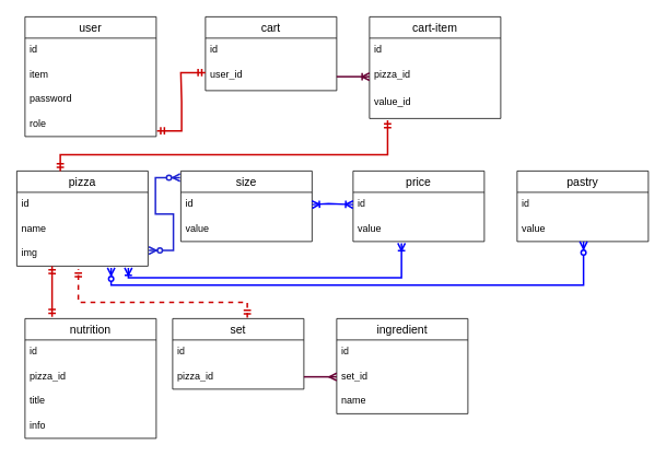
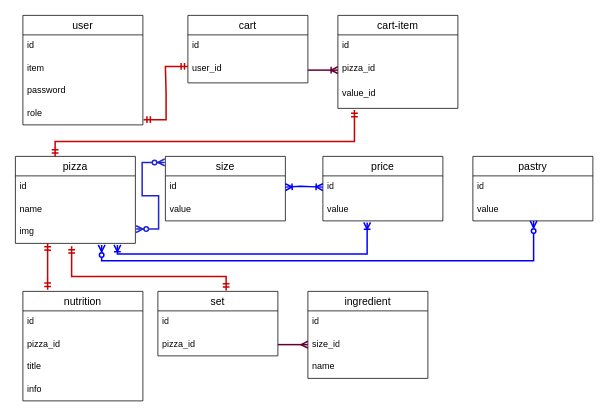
  <mxCell id="0" />
  <mxCell id="1" parent="0" />
  <mxCell id="2" value="user" style="swimlane;fontStyle=0;childLayout=stackLayout;horizontal=1;startSize=26;horizontalStack=0;resizeParent=1;resizeParentMax=0;resizeLast=0;collapsible=1;marginBottom=0;align=center;fontSize=14;" vertex="1" parent="1"><mxGeometry x="30" y="20" width="160" height="146" as="geometry" /></mxCell>
  <mxCell id="3" value="id&lt;span style=&quot;white-space: pre;&quot;&gt; &lt;/span&gt;&lt;br&gt;&lt;br&gt;&lt;br&gt;" style="text;strokeColor=none;fillColor=none;spacingLeft=4;spacingRight=4;overflow=hidden;rotatable=0;points=[[0,0.5],[1,0.5]];portConstraint=eastwest;fontSize=12;whiteSpace=wrap;html=1;" vertex="1" parent="2"><mxGeometry y="26" width="160" height="30" as="geometry" /></mxCell>
  <mxCell id="4" value="item" style="text;strokeColor=none;fillColor=none;spacingLeft=4;spacingRight=4;overflow=hidden;rotatable=0;points=[[0,0.5],[1,0.5]];portConstraint=eastwest;fontSize=12;whiteSpace=wrap;html=1;" vertex="1" parent="2"><mxGeometry y="56" width="160" height="30" as="geometry" /></mxCell>
  <mxCell id="5" value="password&lt;br&gt;" style="text;strokeColor=none;fillColor=none;spacingLeft=4;spacingRight=4;overflow=hidden;rotatable=0;points=[[0,0.5],[1,0.5]];portConstraint=eastwest;fontSize=12;whiteSpace=wrap;html=1;" vertex="1" parent="2"><mxGeometry y="86" width="160" height="30" as="geometry" /></mxCell>
  <mxCell id="6" value="role&lt;br&gt;" style="text;strokeColor=none;fillColor=none;spacingLeft=4;spacingRight=4;overflow=hidden;rotatable=0;points=[[0,0.5],[1,0.5]];portConstraint=eastwest;fontSize=12;whiteSpace=wrap;html=1;" vertex="1" parent="2"><mxGeometry y="116" width="160" height="30" as="geometry" /></mxCell>
  <mxCell id="7" value="cart" style="swimlane;fontStyle=0;childLayout=stackLayout;horizontal=1;startSize=26;horizontalStack=0;resizeParent=1;resizeParentMax=0;resizeLast=0;collapsible=1;marginBottom=0;align=center;fontSize=14;" vertex="1" parent="1"><mxGeometry x="250" y="20" width="160" height="90" as="geometry" /></mxCell>
  <mxCell id="8" value="id&lt;span style=&quot;white-space: pre;&quot;&gt; &lt;/span&gt;&lt;br&gt;&lt;br&gt;&lt;br&gt;" style="text;strokeColor=none;fillColor=none;spacingLeft=4;spacingRight=4;overflow=hidden;rotatable=0;points=[[0,0.5],[1,0.5]];portConstraint=eastwest;fontSize=12;whiteSpace=wrap;html=1;" vertex="1" parent="7"><mxGeometry y="26" width="160" height="30" as="geometry" /></mxCell>
  <mxCell id="9" value="user_id" style="text;strokeColor=none;fillColor=none;spacingLeft=4;spacingRight=4;overflow=hidden;rotatable=0;points=[[0,0.5],[1,0.5]];portConstraint=eastwest;fontSize=12;whiteSpace=wrap;html=1;" vertex="1" parent="7"><mxGeometry y="56" width="160" height="34" as="geometry" /></mxCell>
  <mxCell id="10" value="" style="edgeStyle=entityRelationEdgeStyle;fontSize=12;html=1;endArrow=ERmandOne;startArrow=ERmandOne;rounded=0;exitX=1.006;exitY=0.767;exitDx=0;exitDy=0;exitPerimeter=0;strokeColor=#CC0000;strokeWidth=2;" edge="1" parent="1" source="6"><mxGeometry width="100" height="100" relative="1" as="geometry"><mxPoint x="280" y="188" as="sourcePoint" /><mxPoint x="250" y="88" as="targetPoint" /></mxGeometry></mxCell>
  <mxCell id="11" value="pizza" style="swimlane;fontStyle=0;childLayout=stackLayout;horizontal=1;startSize=26;horizontalStack=0;resizeParent=1;resizeParentMax=0;resizeLast=0;collapsible=1;marginBottom=0;align=center;fontSize=14;" vertex="1" parent="1"><mxGeometry y="208" width="160" height="116" as="geometry" x="20" /></mxCell>
  <mxCell id="12" value="id" style="text;strokeColor=none;fillColor=none;spacingLeft=4;spacingRight=4;overflow=hidden;rotatable=0;points=[[0,0.5],[1,0.5]];portConstraint=eastwest;fontSize=12;whiteSpace=wrap;html=1;" vertex="1" parent="11"><mxGeometry y="26" width="160" height="30" as="geometry" /></mxCell>
  <mxCell id="13" value="name" style="text;strokeColor=none;fillColor=none;spacingLeft=4;spacingRight=4;overflow=hidden;rotatable=0;points=[[0,0.5],[1,0.5]];portConstraint=eastwest;fontSize=12;whiteSpace=wrap;html=1;" vertex="1" parent="11"><mxGeometry y="56" width="160" height="30" as="geometry" /></mxCell>
  <mxCell id="14" value="img" style="text;strokeColor=none;fillColor=none;spacingLeft=4;spacingRight=4;overflow=hidden;rotatable=0;points=[[0,0.5],[1,0.5]];portConstraint=eastwest;fontSize=12;whiteSpace=wrap;html=1;" vertex="1" parent="11"><mxGeometry y="86" width="160" height="30" as="geometry" /></mxCell>
  <mxCell id="15" value="size" style="swimlane;fontStyle=0;childLayout=stackLayout;horizontal=1;startSize=26;horizontalStack=0;resizeParent=1;resizeParentMax=0;resizeLast=0;collapsible=1;marginBottom=0;align=center;fontSize=14;" vertex="1" parent="1"><mxGeometry x="220" y="208" width="160" height="86" as="geometry" /></mxCell>
  <mxCell id="16" value="id" style="text;strokeColor=none;fillColor=none;spacingLeft=4;spacingRight=4;overflow=hidden;rotatable=0;points=[[0,0.5],[1,0.5]];portConstraint=eastwest;fontSize=12;whiteSpace=wrap;html=1;" vertex="1" parent="15"><mxGeometry y="26" width="160" height="30" as="geometry" /></mxCell>
  <mxCell id="17" value="value" style="text;strokeColor=none;fillColor=none;spacingLeft=4;spacingRight=4;overflow=hidden;rotatable=0;points=[[0,0.5],[1,0.5]];portConstraint=eastwest;fontSize=12;whiteSpace=wrap;html=1;" vertex="1" parent="15"><mxGeometry y="56" width="160" height="30" as="geometry" /></mxCell>
  <mxCell id="18" value="pastry" style="swimlane;fontStyle=0;childLayout=stackLayout;horizontal=1;startSize=26;horizontalStack=0;resizeParent=1;resizeParentMax=0;resizeLast=0;collapsible=1;marginBottom=0;align=center;fontSize=14;" vertex="1" parent="1"><mxGeometry x="630" y="208" width="160" height="86" as="geometry" /></mxCell>
  <mxCell id="19" value="id" style="text;strokeColor=none;fillColor=none;spacingLeft=4;spacingRight=4;overflow=hidden;rotatable=0;points=[[0,0.5],[1,0.5]];portConstraint=eastwest;fontSize=12;whiteSpace=wrap;html=1;" vertex="1" parent="18"><mxGeometry y="26" width="160" height="30" as="geometry" /></mxCell>
  <mxCell id="20" value="value" style="text;strokeColor=none;fillColor=none;spacingLeft=4;spacingRight=4;overflow=hidden;rotatable=0;points=[[0,0.5],[1,0.5]];portConstraint=eastwest;fontSize=12;whiteSpace=wrap;html=1;" vertex="1" parent="18"><mxGeometry y="56" width="160" height="30" as="geometry" /></mxCell>
  <mxCell id="21" value="" style="edgeStyle=orthogonalEdgeStyle;fontSize=12;html=1;endArrow=ERzeroToMany;endFill=1;startArrow=ERzeroToMany;rounded=0;entryX=0.506;entryY=1;entryDx=0;entryDy=0;entryPerimeter=0;strokeColor=#0000FF;exitX=0.719;exitY=1.067;exitDx=0;exitDy=0;exitPerimeter=0;strokeWidth=2;" edge="1" parent="1" source="14" target="20"><mxGeometry width="100" height="100" relative="1" as="geometry"><mxPoint x="90" y="347" as="sourcePoint" /><mxPoint x="491" y="328" as="targetPoint" /><Array as="points"><mxPoint x="135" y="347" /><mxPoint x="711" y="347" /></Array></mxGeometry></mxCell>
  <mxCell id="22" value="" style="edgeStyle=entityRelationEdgeStyle;fontSize=12;html=1;endArrow=ERzeroToMany;endFill=1;startArrow=ERzeroToMany;rounded=0;exitX=1.006;exitY=0.233;exitDx=0;exitDy=0;exitPerimeter=0;strokeColor=#1F25D1;entryX=-0.006;entryY=0.093;entryDx=0;entryDy=0;entryPerimeter=0;strokeWidth=2;" edge="1" parent="1" target="15"><mxGeometry width="100" height="100" relative="1" as="geometry"><mxPoint x="180.96" y="304.99" as="sourcePoint" /><mxPoint x="211" y="218" as="targetPoint" /></mxGeometry></mxCell>
  <mxCell id="23" value="&lt;br&gt;" style="edgeLabel;html=1;align=center;verticalAlign=middle;resizable=0;points=[];" vertex="1" connectable="0" parent="22"><mxGeometry x="0.865" y="-1" relative="1" as="geometry"><mxPoint as="offset" /></mxGeometry></mxCell>
  <mxCell id="24" value="price" style="swimlane;fontStyle=0;childLayout=stackLayout;horizontal=1;startSize=26;horizontalStack=0;resizeParent=1;resizeParentMax=0;resizeLast=0;collapsible=1;marginBottom=0;align=center;fontSize=14;" vertex="1" parent="1"><mxGeometry x="430" y="208" width="160" height="86" as="geometry" /></mxCell>
  <mxCell id="25" value="id" style="text;strokeColor=none;fillColor=none;spacingLeft=4;spacingRight=4;overflow=hidden;rotatable=0;points=[[0,0.5],[1,0.5]];portConstraint=eastwest;fontSize=12;whiteSpace=wrap;html=1;" vertex="1" parent="24"><mxGeometry y="26" width="160" height="30" as="geometry" /></mxCell>
  <mxCell id="26" value="value" style="text;strokeColor=none;fillColor=none;spacingLeft=4;spacingRight=4;overflow=hidden;rotatable=0;points=[[0,0.5],[1,0.5]];portConstraint=eastwest;fontSize=12;whiteSpace=wrap;html=1;" vertex="1" parent="24"><mxGeometry y="56" width="160" height="30" as="geometry" /></mxCell>
  <mxCell id="27" value="" style="fontSize=12;html=1;endArrow=ERoneToMany;startArrow=ERoneToMany;rounded=0;entryX=0;entryY=0.5;entryDx=0;entryDy=0;strokeColor=#0000FF;exitX=1;exitY=0.5;exitDx=0;exitDy=0;strokeWidth=2;" edge="1" parent="1" source="16" target="25"><mxGeometry width="100" height="100" relative="1" as="geometry"><mxPoint x="380" y="278" as="sourcePoint" /><mxPoint x="430" y="228" as="targetPoint" /><Array as="points"><mxPoint x="400" y="248" /></Array></mxGeometry></mxCell>
  <mxCell id="28" value="&lt;br&gt;" style="edgeLabel;html=1;align=center;verticalAlign=middle;resizable=0;points=[];" vertex="1" connectable="0" parent="27"><mxGeometry x="0.08" relative="1" as="geometry"><mxPoint as="offset" /></mxGeometry></mxCell>
  <mxCell id="29" value="" style="edgeStyle=orthogonalEdgeStyle;fontSize=12;html=1;endArrow=ERoneToMany;startArrow=ERoneToMany;rounded=0;entryX=0.369;entryY=1.067;entryDx=0;entryDy=0;entryPerimeter=0;strokeColor=#0000FF;exitX=0.85;exitY=1.067;exitDx=0;exitDy=0;exitPerimeter=0;strokeWidth=2;" edge="1" parent="1" source="14" target="26"><mxGeometry width="100" height="100" relative="1" as="geometry"><mxPoint x="120" y="328" as="sourcePoint" /><mxPoint x="490" y="298" as="targetPoint" /><Array as="points"><mxPoint x="156" y="338" /><mxPoint x="489" y="338" /></Array></mxGeometry></mxCell>
  <mxCell id="30" value="nutrition" style="swimlane;fontStyle=0;childLayout=stackLayout;horizontal=1;startSize=26;horizontalStack=0;resizeParent=1;resizeParentMax=0;resizeLast=0;collapsible=1;marginBottom=0;align=center;fontSize=14;" vertex="1" parent="1"><mxGeometry x="30" y="388" width="160" height="146" as="geometry" /></mxCell>
  <mxCell id="31" value="id" style="text;strokeColor=none;fillColor=none;spacingLeft=4;spacingRight=4;overflow=hidden;rotatable=0;points=[[0,0.5],[1,0.5]];portConstraint=eastwest;fontSize=12;whiteSpace=wrap;html=1;" vertex="1" parent="30"><mxGeometry y="26" width="160" height="30" as="geometry" /></mxCell>
  <mxCell id="32" value="pizza_id" style="text;strokeColor=none;fillColor=none;spacingLeft=4;spacingRight=4;overflow=hidden;rotatable=0;points=[[0,0.5],[1,0.5]];portConstraint=eastwest;fontSize=12;whiteSpace=wrap;html=1;" vertex="1" parent="30"><mxGeometry y="56" width="160" height="30" as="geometry" /></mxCell>
  <mxCell id="33" value="title&lt;br&gt;&lt;br&gt;" style="text;strokeColor=none;fillColor=none;spacingLeft=4;spacingRight=4;overflow=hidden;rotatable=0;points=[[0,0.5],[1,0.5]];portConstraint=eastwest;fontSize=12;whiteSpace=wrap;html=1;" vertex="1" parent="30"><mxGeometry y="86" width="160" height="30" as="geometry" /></mxCell>
  <mxCell id="34" value="info" style="text;strokeColor=none;fillColor=none;spacingLeft=4;spacingRight=4;overflow=hidden;rotatable=0;points=[[0,0.5],[1,0.5]];portConstraint=eastwest;fontSize=12;whiteSpace=wrap;html=1;" vertex="1" parent="30"><mxGeometry y="116" width="160" height="30" as="geometry" /></mxCell>
  <mxCell id="35" value="cart-item" style="swimlane;fontStyle=0;childLayout=stackLayout;horizontal=1;startSize=26;horizontalStack=0;resizeParent=1;resizeParentMax=0;resizeLast=0;collapsible=1;marginBottom=0;align=center;fontSize=14;" vertex="1" parent="1"><mxGeometry x="450" y="20" width="160" height="124" as="geometry" /></mxCell>
  <mxCell id="36" value="id&lt;span style=&quot;white-space: pre;&quot;&gt; &lt;/span&gt;&lt;br&gt;&lt;br&gt;&lt;br&gt;" style="text;strokeColor=none;fillColor=none;spacingLeft=4;spacingRight=4;overflow=hidden;rotatable=0;points=[[0,0.5],[1,0.5]];portConstraint=eastwest;fontSize=12;whiteSpace=wrap;html=1;" vertex="1" parent="35"><mxGeometry y="26" width="160" height="30" as="geometry" /></mxCell>
  <mxCell id="37" value="pizza_id" style="text;strokeColor=none;fillColor=none;spacingLeft=4;spacingRight=4;overflow=hidden;rotatable=0;points=[[0,0.5],[1,0.5]];portConstraint=eastwest;fontSize=12;whiteSpace=wrap;html=1;" vertex="1" parent="35"><mxGeometry y="56" width="160" height="34" as="geometry" /></mxCell>
  <mxCell id="38" value="value_id" style="text;strokeColor=none;fillColor=none;spacingLeft=4;spacingRight=4;overflow=hidden;rotatable=0;points=[[0,0.5],[1,0.5]];portConstraint=eastwest;fontSize=12;whiteSpace=wrap;html=1;" vertex="1" parent="35"><mxGeometry y="90" width="160" height="34" as="geometry" /></mxCell>
  <mxCell id="39" value="" style="fontSize=12;html=1;endArrow=ERoneToMany;rounded=0;entryX=0;entryY=0.5;entryDx=0;entryDy=0;strokeColor=#660033;strokeWidth=2;exitX=1;exitY=0.5;exitDx=0;exitDy=0;" edge="1" parent="1" source="9" target="37"><mxGeometry width="100" height="100" relative="1" as="geometry"><mxPoint x="410" y="98" as="sourcePoint" /><mxPoint x="450" y="78" as="targetPoint" /></mxGeometry></mxCell>
  <mxCell id="40" value="" style="edgeStyle=orthogonalEdgeStyle;fontSize=12;html=1;endArrow=ERmandOne;startArrow=ERmandOne;rounded=0;entryX=0.138;entryY=1.059;entryDx=0;entryDy=0;entryPerimeter=0;strokeColor=#CC0000;strokeWidth=2;" edge="1" parent="1" target="38"><mxGeometry width="100" height="100" relative="1" as="geometry"><mxPoint x="73" y="208" as="sourcePoint" /><mxPoint x="472" y="158" as="targetPoint" /><Array as="points"><mxPoint x="73" y="188" /><mxPoint x="472" y="188" /></Array></mxGeometry></mxCell>
  <mxCell id="41" value="" style="fontSize=12;html=1;endArrow=ERmandOne;startArrow=ERmandOne;rounded=0;exitX=0.269;exitY=1;exitDx=0;exitDy=0;exitPerimeter=0;entryX=0.206;entryY=-0.014;entryDx=0;entryDy=0;entryPerimeter=0;strokeWidth=2;strokeColor=#CC0000;" edge="1" parent="1" source="14" target="30"><mxGeometry width="100" height="100" relative="1" as="geometry"><mxPoint x="350" y="368" as="sourcePoint" /><mxPoint x="450" y="268" as="targetPoint" /></mxGeometry></mxCell>
  <mxCell id="42" value="set" style="swimlane;fontStyle=0;childLayout=stackLayout;horizontal=1;startSize=26;horizontalStack=0;resizeParent=1;resizeParentMax=0;resizeLast=0;collapsible=1;marginBottom=0;align=center;fontSize=14;" vertex="1" parent="1"><mxGeometry x="210" y="388" width="160" height="86" as="geometry" /></mxCell>
  <mxCell id="43" value="id" style="text;strokeColor=none;fillColor=none;spacingLeft=4;spacingRight=4;overflow=hidden;rotatable=0;points=[[0,0.5],[1,0.5]];portConstraint=eastwest;fontSize=12;whiteSpace=wrap;html=1;" vertex="1" parent="42"><mxGeometry y="26" width="160" height="30" as="geometry" /></mxCell>
  <mxCell id="44" value="pizza_id" style="text;strokeColor=none;fillColor=none;spacingLeft=4;spacingRight=4;overflow=hidden;rotatable=0;points=[[0,0.5],[1,0.5]];portConstraint=eastwest;fontSize=12;whiteSpace=wrap;html=1;" vertex="1" parent="42"><mxGeometry y="56" width="160" height="30" as="geometry" /></mxCell>
- <mxCell id="45" value="" style="edgeStyle=orthogonalEdgeStyle;fontSize=12;html=1;endArrow=ERmandOne;startArrow=ERmandOne;rounded=0;entryX=0.469;entryY=1.133;entryDx=0;entryDy=0;entryPerimeter=0;exitX=0.569;exitY=-0.014;exitDx=0;exitDy=0;exitPerimeter=0;strokeWidth=2;strokeColor=#CC0000;dashed=1;" edge="1" parent="1" source="42" target="14"><mxGeometry width="100" height="100" relative="1" as="geometry"><mxPoint x="350" y="368" as="sourcePoint" /><mxPoint x="450" y="268" as="targetPoint" /><Array as="points"><mxPoint x="301" y="368" /><mxPoint x="95" y="368" /></Array></mxGeometry></mxCell>
+ <mxCell id="45" value="" style="edgeStyle=orthogonalEdgeStyle;fontSize=12;html=1;endArrow=ERmandOne;startArrow=ERmandOne;rounded=0;entryX=0.469;entryY=1.133;entryDx=0;entryDy=0;entryPerimeter=0;exitX=0.569;exitY=-0.014;exitDx=0;exitDy=0;exitPerimeter=0;strokeWidth=2;strokeColor=#CC0000;" edge="1" parent="1" source="42" target="14"><mxGeometry width="100" height="100" relative="1" as="geometry"><mxPoint x="350" y="368" as="sourcePoint" /><mxPoint x="450" y="268" as="targetPoint" /><Array as="points"><mxPoint x="301" y="368" /><mxPoint x="95" y="368" /></Array></mxGeometry></mxCell>
  <mxCell id="46" value="ingredient" style="swimlane;fontStyle=0;childLayout=stackLayout;horizontal=1;startSize=26;horizontalStack=0;resizeParent=1;resizeParentMax=0;resizeLast=0;collapsible=1;marginBottom=0;align=center;fontSize=14;" vertex="1" parent="1"><mxGeometry x="410" y="388" width="160" height="116" as="geometry" /></mxCell>
  <mxCell id="47" value="id" style="text;strokeColor=none;fillColor=none;spacingLeft=4;spacingRight=4;overflow=hidden;rotatable=0;points=[[0,0.5],[1,0.5]];portConstraint=eastwest;fontSize=12;whiteSpace=wrap;html=1;" vertex="1" parent="46"><mxGeometry y="26" width="160" height="30" as="geometry" /></mxCell>
- <mxCell id="48" value="set_id" style="text;strokeColor=none;fillColor=none;spacingLeft=4;spacingRight=4;overflow=hidden;rotatable=0;points=[[0,0.5],[1,0.5]];portConstraint=eastwest;fontSize=12;whiteSpace=wrap;html=1;" vertex="1" parent="46"><mxGeometry y="56" width="160" height="30" as="geometry" /></mxCell>
+ <mxCell id="48" value="size_id" style="text;strokeColor=none;fillColor=none;spacingLeft=4;spacingRight=4;overflow=hidden;rotatable=0;points=[[0,0.5],[1,0.5]];portConstraint=eastwest;fontSize=12;whiteSpace=wrap;html=1;" vertex="1" parent="46"><mxGeometry y="56" width="160" height="30" as="geometry" /></mxCell>
  <mxCell id="49" value="name" style="text;strokeColor=none;fillColor=none;spacingLeft=4;spacingRight=4;overflow=hidden;rotatable=0;points=[[0,0.5],[1,0.5]];portConstraint=eastwest;fontSize=12;whiteSpace=wrap;html=1;" vertex="1" parent="46"><mxGeometry y="86" width="160" height="30" as="geometry" /></mxCell>
  <mxCell id="50" value="" style="fontSize=12;html=1;endArrow=ERmany;rounded=0;entryX=0;entryY=0.5;entryDx=0;entryDy=0;strokeWidth=2;strokeColor=#660033;" edge="1" parent="1" target="48"><mxGeometry width="100" height="100" relative="1" as="geometry"><mxPoint x="370" y="459" as="sourcePoint" /><mxPoint x="470" y="358" as="targetPoint" /></mxGeometry></mxCell>
